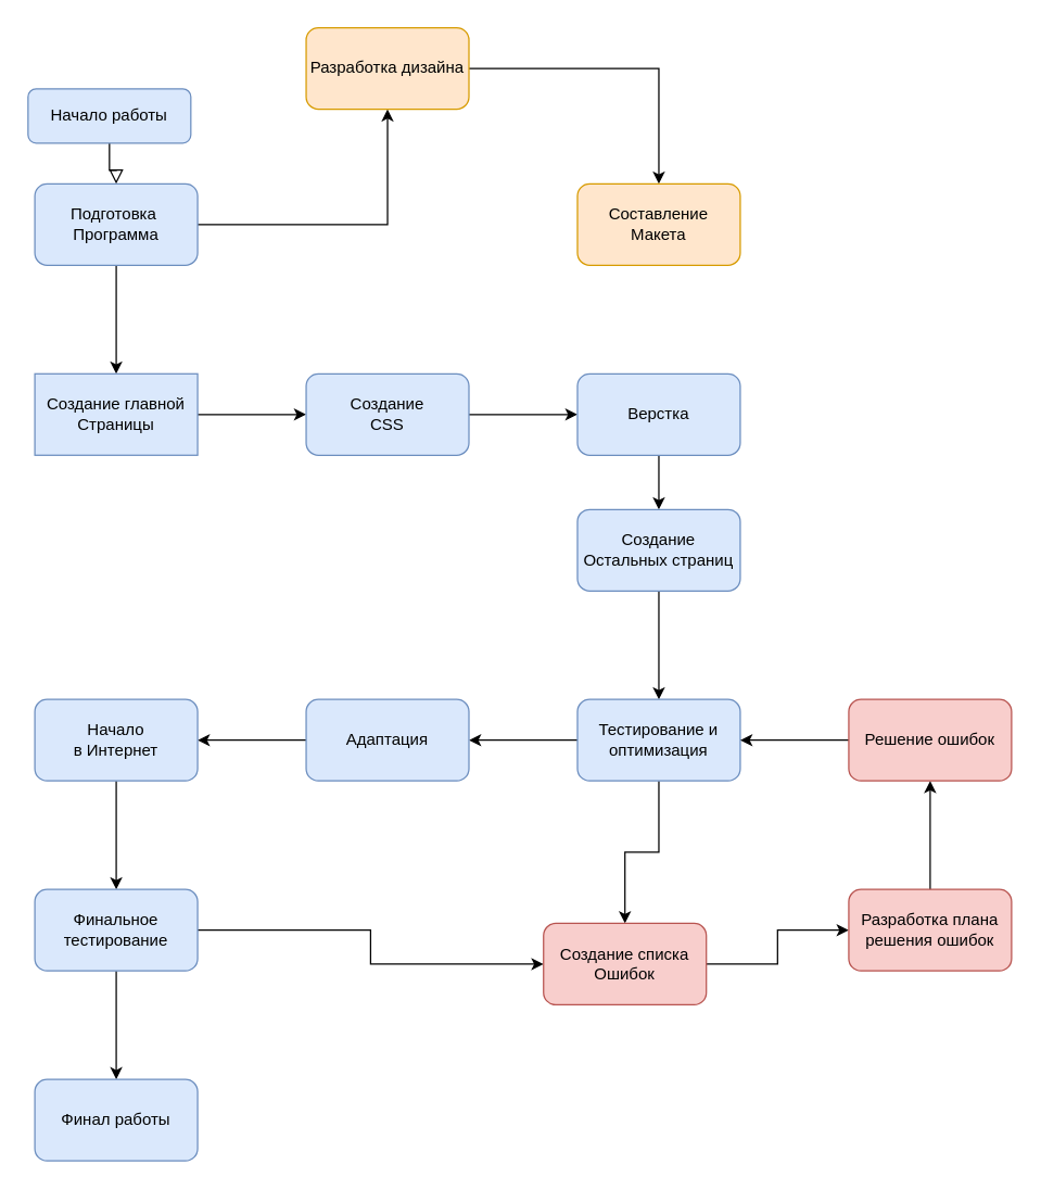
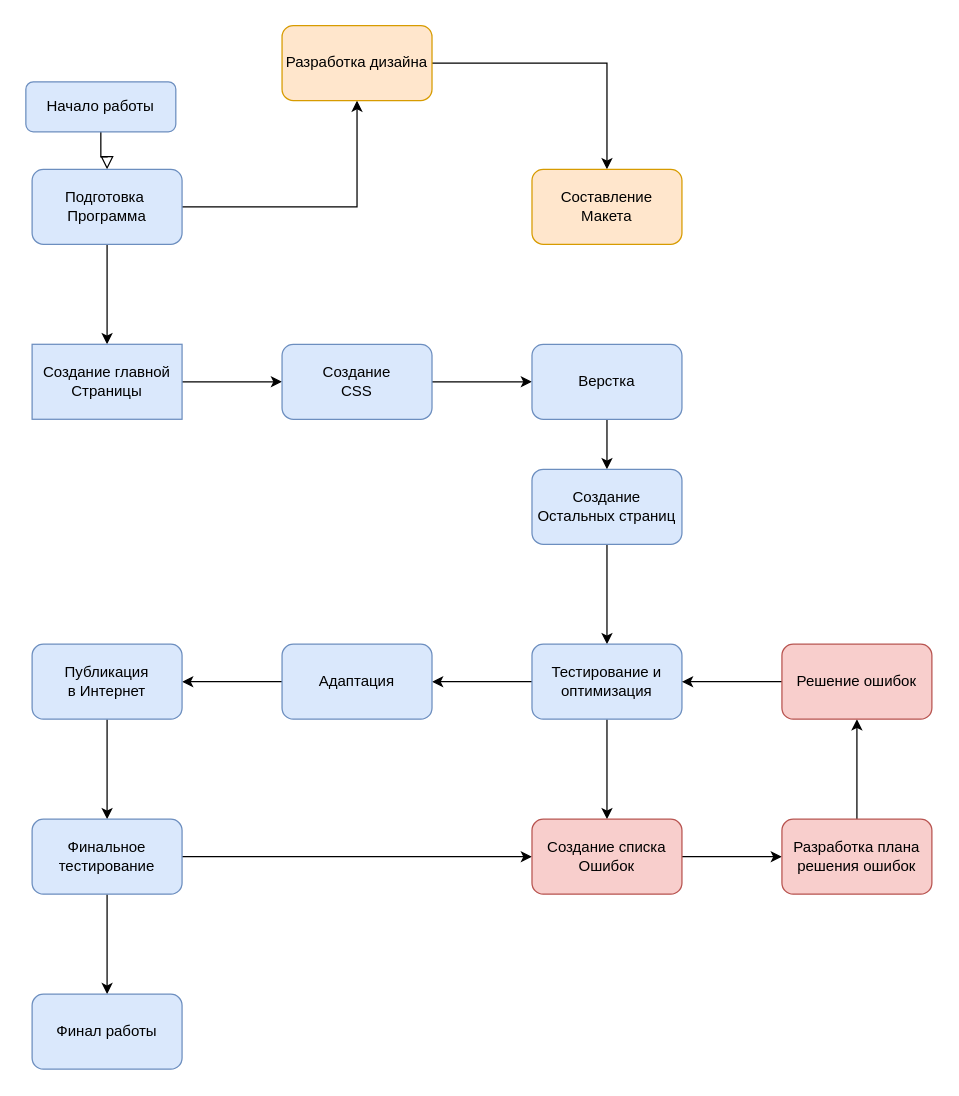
  <mxCell id="0" />
  <mxCell id="1" parent="0" />
  <mxCell id="2" value="" style="rounded=0;html=1;jettySize=auto;orthogonalLoop=1;fontSize=11;endArrow=block;endFill=0;endSize=8;strokeWidth=1;shadow=0;labelBackgroundColor=none;edgeStyle=orthogonalEdgeStyle;" parent="1" source="3" target="6" edge="1"><mxGeometry relative="1" as="geometry"><mxPoint x="85" y="125" as="targetPoint" /></mxGeometry></mxCell>
  <mxCell id="3" value="Начало работы" style="rounded=1;whiteSpace=wrap;html=1;fontSize=12;glass=0;strokeWidth=1;shadow=0;fillColor=#dae8fc;strokeColor=#6c8ebf;" parent="1" vertex="1"><mxGeometry x="20" y="65" width="120" height="40" as="geometry" /></mxCell>
  <mxCell id="4" value="" style="edgeStyle=orthogonalEdgeStyle;rounded=0;orthogonalLoop=1;jettySize=auto;html=1;" edge="1" parent="1" source="6" target="8"><mxGeometry relative="1" as="geometry" /></mxCell>
  <mxCell id="5" value="" style="edgeStyle=orthogonalEdgeStyle;rounded=0;orthogonalLoop=1;jettySize=auto;html=1;" edge="1" parent="1" source="6" target="14"><mxGeometry relative="1" as="geometry" /></mxCell>
  <mxCell id="6" value="Подготовка&amp;nbsp;&lt;br&gt;Программа" style="rounded=1;whiteSpace=wrap;html=1;fillColor=#dae8fc;strokeColor=#6c8ebf;" vertex="1" parent="1"><mxGeometry x="25" y="135" width="120" height="60" as="geometry" /></mxCell>
  <mxCell id="7" value="" style="edgeStyle=orthogonalEdgeStyle;rounded=0;orthogonalLoop=1;jettySize=auto;html=1;" edge="1" parent="1" source="8" target="10"><mxGeometry relative="1" as="geometry" /></mxCell>
  <mxCell id="8" value="Создание главной&lt;br&gt;Страницы" style="whiteSpace=wrap;html=1;fillColor=#dae8fc;strokeColor=#6c8ebf;rounded=0;" vertex="1" parent="1"><mxGeometry x="25" y="275" width="120" height="60" as="geometry" /></mxCell>
  <mxCell id="9" value="" style="edgeStyle=orthogonalEdgeStyle;rounded=0;orthogonalLoop=1;jettySize=auto;html=1;" edge="1" parent="1" source="10" target="12"><mxGeometry relative="1" as="geometry" /></mxCell>
  <mxCell id="10" value="Создание&lt;br&gt;CSS" style="whiteSpace=wrap;html=1;rounded=1;fillColor=#dae8fc;strokeColor=#6c8ebf;" vertex="1" parent="1"><mxGeometry x="225" y="275" width="120" height="60" as="geometry" /></mxCell>
  <mxCell id="11" value="" style="edgeStyle=orthogonalEdgeStyle;rounded=0;orthogonalLoop=1;jettySize=auto;html=1;" edge="1" parent="1" source="12" target="17"><mxGeometry relative="1" as="geometry" /></mxCell>
  <mxCell id="12" value="Верстка" style="whiteSpace=wrap;html=1;rounded=1;fillColor=#dae8fc;strokeColor=#6c8ebf;" vertex="1" parent="1"><mxGeometry x="425" y="275" width="120" height="60" as="geometry" /></mxCell>
  <mxCell id="13" value="" style="edgeStyle=orthogonalEdgeStyle;rounded=0;orthogonalLoop=1;jettySize=auto;html=1;" edge="1" parent="1" source="14" target="15"><mxGeometry relative="1" as="geometry" /></mxCell>
  <mxCell id="14" value="Разработка дизайна" style="whiteSpace=wrap;html=1;rounded=1;fillColor=#ffe6cc;strokeColor=#d79b00;" vertex="1" parent="1"><mxGeometry x="225" y="20" width="120" height="60" as="geometry" /></mxCell>
  <mxCell id="15" value="Составление&lt;br&gt;Макета" style="whiteSpace=wrap;html=1;rounded=1;fillColor=#ffe6cc;strokeColor=#d79b00;" vertex="1" parent="1"><mxGeometry x="425" y="135" width="120" height="60" as="geometry" /></mxCell>
  <mxCell id="16" value="" style="edgeStyle=orthogonalEdgeStyle;rounded=0;orthogonalLoop=1;jettySize=auto;html=1;" edge="1" parent="1" source="17" target="20"><mxGeometry relative="1" as="geometry" /></mxCell>
  <mxCell id="17" value="Создание&lt;br&gt;Остальных страниц" style="whiteSpace=wrap;html=1;rounded=1;fillColor=#dae8fc;strokeColor=#6c8ebf;" vertex="1" parent="1"><mxGeometry x="425" y="375" width="120" height="60" as="geometry" /></mxCell>
  <mxCell id="18" value="" style="edgeStyle=orthogonalEdgeStyle;rounded=0;orthogonalLoop=1;jettySize=auto;html=1;" edge="1" parent="1" source="20" target="22"><mxGeometry relative="1" as="geometry" /></mxCell>
  <mxCell id="19" value="" style="edgeStyle=orthogonalEdgeStyle;rounded=0;orthogonalLoop=1;jettySize=auto;html=1;" edge="1" parent="1" source="20" target="29"><mxGeometry relative="1" as="geometry" /></mxCell>
  <mxCell id="20" value="Тестирование и&lt;br&gt;оптимизация" style="whiteSpace=wrap;html=1;rounded=1;fillColor=#dae8fc;strokeColor=#6c8ebf;" vertex="1" parent="1"><mxGeometry x="425" y="515" width="120" height="60" as="geometry" /></mxCell>
  <mxCell id="21" value="" style="edgeStyle=orthogonalEdgeStyle;rounded=0;orthogonalLoop=1;jettySize=auto;html=1;" edge="1" parent="1" source="22" target="24"><mxGeometry relative="1" as="geometry" /></mxCell>
  <mxCell id="22" value="Адаптация" style="whiteSpace=wrap;html=1;rounded=1;fillColor=#dae8fc;strokeColor=#6c8ebf;" vertex="1" parent="1"><mxGeometry x="225" y="515" width="120" height="60" as="geometry" /></mxCell>
  <mxCell id="23" value="" style="edgeStyle=orthogonalEdgeStyle;rounded=0;orthogonalLoop=1;jettySize=auto;html=1;" edge="1" parent="1" source="24" target="27"><mxGeometry relative="1" as="geometry" /></mxCell>
- <mxCell id="24" value="Начало&lt;br&gt;в Интернет" style="whiteSpace=wrap;html=1;rounded=1;fillColor=#dae8fc;strokeColor=#6c8ebf;" vertex="1" parent="1"><mxGeometry x="25" y="515" width="120" height="60" as="geometry" /></mxCell>
+ <mxCell id="24" value="Публикация&lt;br&gt;в Интернет" style="whiteSpace=wrap;html=1;rounded=1;fillColor=#dae8fc;strokeColor=#6c8ebf;" vertex="1" parent="1"><mxGeometry x="25" y="515" width="120" height="60" as="geometry" /></mxCell>
  <mxCell id="25" style="edgeStyle=orthogonalEdgeStyle;rounded=0;orthogonalLoop=1;jettySize=auto;html=1;exitX=1;exitY=0.5;exitDx=0;exitDy=0;entryX=0;entryY=0.5;entryDx=0;entryDy=0;" edge="1" parent="1" source="27" target="29"><mxGeometry relative="1" as="geometry" /></mxCell>
  <mxCell id="26" value="" style="edgeStyle=orthogonalEdgeStyle;rounded=0;orthogonalLoop=1;jettySize=auto;html=1;" edge="1" parent="1" source="27" target="34"><mxGeometry relative="1" as="geometry" /></mxCell>
  <mxCell id="27" value="Финальное&lt;br&gt;тестирование" style="whiteSpace=wrap;html=1;rounded=1;fillColor=#dae8fc;strokeColor=#6c8ebf;" vertex="1" parent="1"><mxGeometry x="25" y="655" width="120" height="60" as="geometry" /></mxCell>
  <mxCell id="28" value="" style="edgeStyle=orthogonalEdgeStyle;rounded=0;orthogonalLoop=1;jettySize=auto;html=1;" edge="1" parent="1" source="29" target="31"><mxGeometry relative="1" as="geometry" /></mxCell>
- <mxCell id="29" value="Создание списка&lt;br&gt;Ошибок" style="whiteSpace=wrap;html=1;fillColor=#f8cecc;strokeColor=#b85450;rounded=1;" vertex="1" parent="1"><mxGeometry x="400" y="680" width="120" height="60" as="geometry" /></mxCell>
+ <mxCell id="29" value="Создание списка&lt;br&gt;Ошибок" style="whiteSpace=wrap;html=1;fillColor=#f8cecc;strokeColor=#b85450;rounded=1;" vertex="1" parent="1"><mxGeometry x="425" y="655" width="120" height="60" as="geometry" /></mxCell>
  <mxCell id="30" value="" style="edgeStyle=orthogonalEdgeStyle;rounded=0;orthogonalLoop=1;jettySize=auto;html=1;" edge="1" parent="1" source="31" target="33"><mxGeometry relative="1" as="geometry" /></mxCell>
  <mxCell id="31" value="Разработка плана&lt;br&gt;решения ошибок" style="whiteSpace=wrap;html=1;fillColor=#f8cecc;strokeColor=#b85450;rounded=1;" vertex="1" parent="1"><mxGeometry x="625" y="655" width="120" height="60" as="geometry" /></mxCell>
  <mxCell id="32" value="" style="edgeStyle=orthogonalEdgeStyle;rounded=0;orthogonalLoop=1;jettySize=auto;html=1;" edge="1" parent="1" source="33" target="20"><mxGeometry relative="1" as="geometry" /></mxCell>
  <mxCell id="33" value="Решение ошибок" style="whiteSpace=wrap;html=1;fillColor=#f8cecc;strokeColor=#b85450;rounded=1;" vertex="1" parent="1"><mxGeometry x="625" y="515" width="120" height="60" as="geometry" /></mxCell>
  <mxCell id="34" value="Финал работы" style="whiteSpace=wrap;html=1;fillColor=#dae8fc;strokeColor=#6c8ebf;rounded=1;" vertex="1" parent="1"><mxGeometry x="25" y="795" width="120" height="60" as="geometry" /></mxCell>
